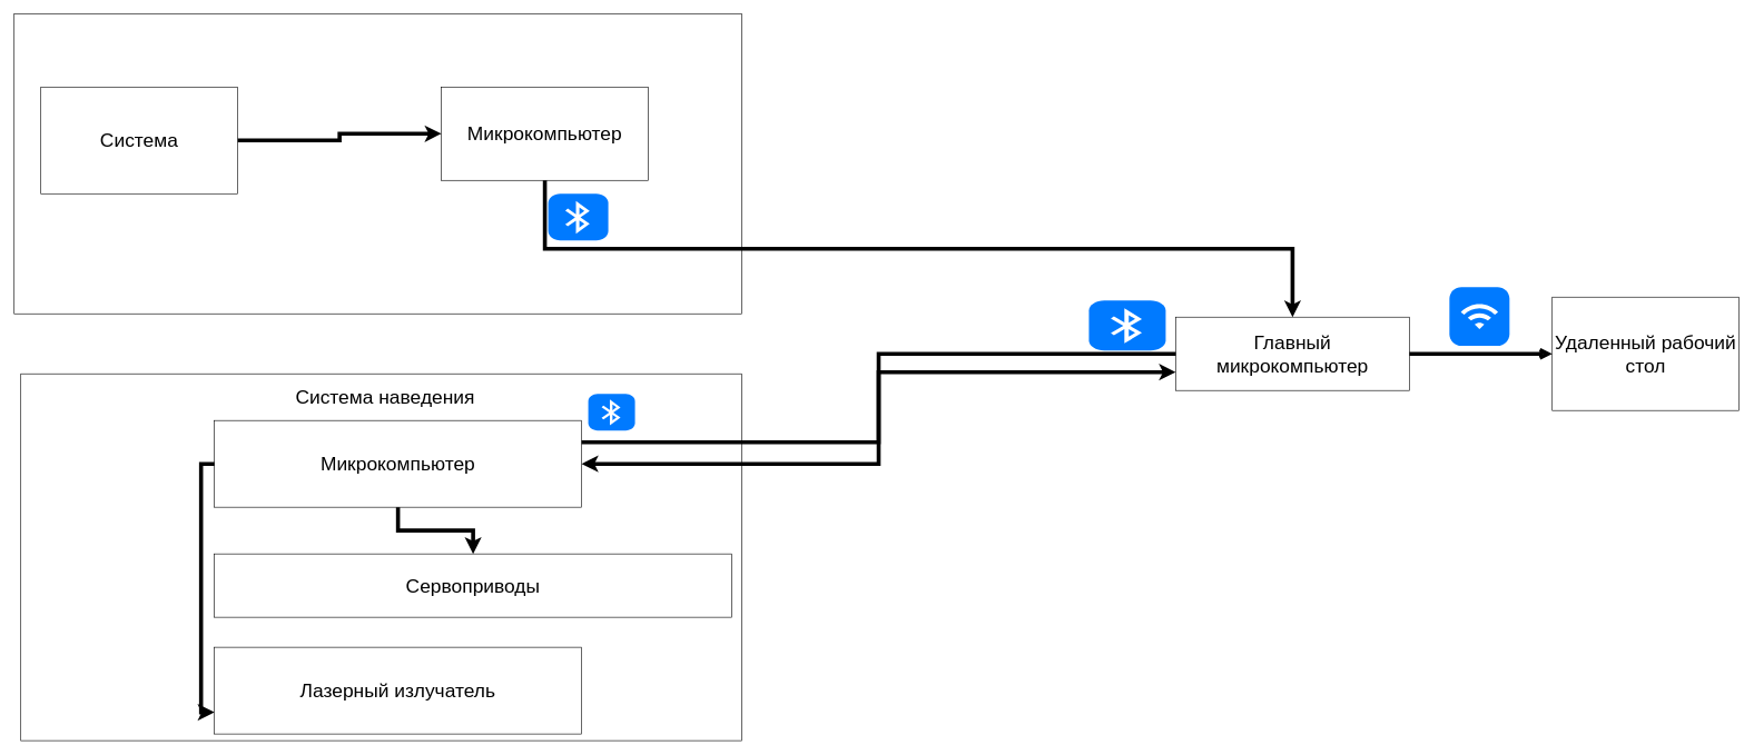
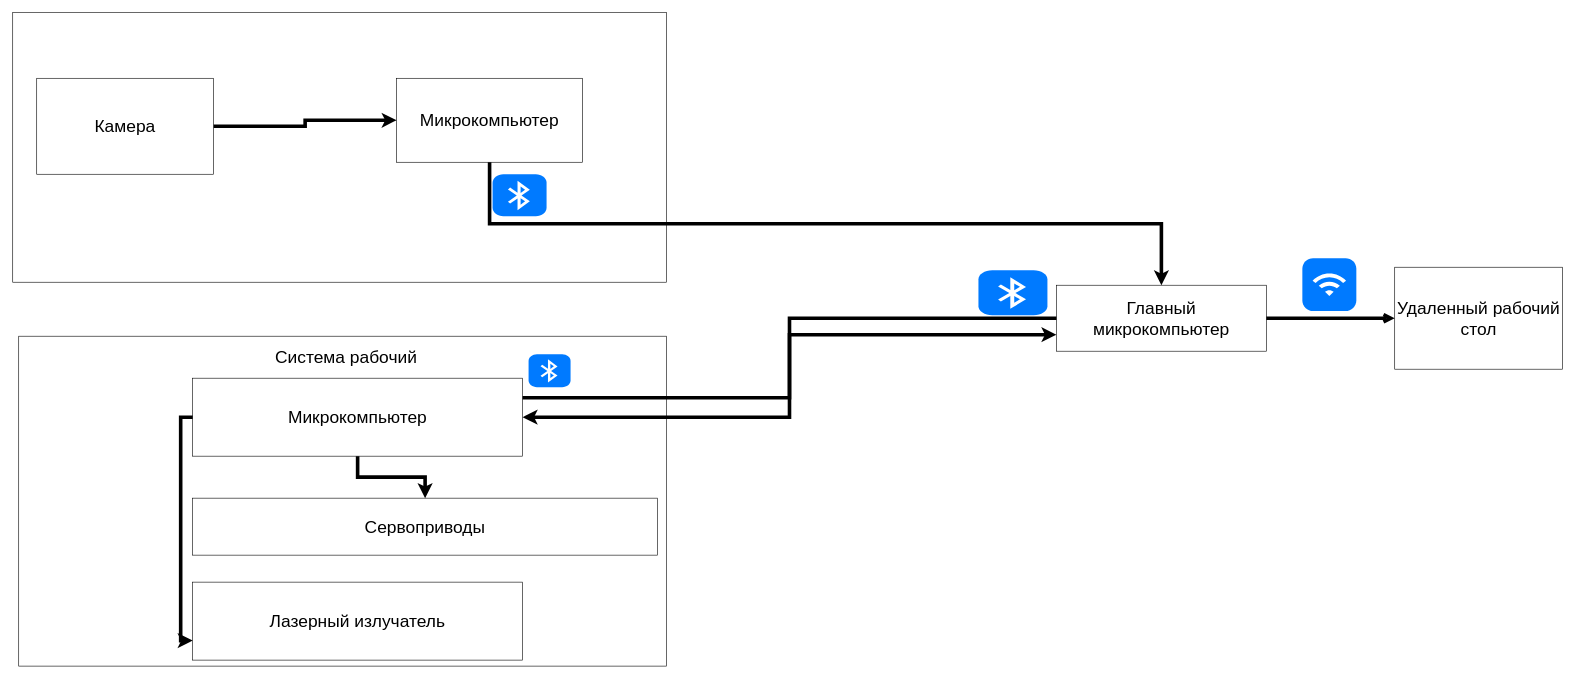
  <mxCell id="0" />
  <mxCell id="1" parent="0" />
  <mxCell id="2" value="" style="rounded=0;whiteSpace=wrap;html=1;fillColor=none;" vertex="1" parent="1"><mxGeometry x="30" y="560" width="1080" height="550" as="geometry" /></mxCell>
- <mxCell id="3" value="&lt;font style=&quot;font-size: 29px&quot;&gt;Система наведения&amp;nbsp;&lt;/font&gt;" style="text;html=1;strokeColor=none;fillColor=none;align=center;verticalAlign=middle;whiteSpace=wrap;rounded=0;" vertex="1" parent="1"><mxGeometry x="410" y="560" width="340" height="70" as="geometry" /></mxCell>
+ <mxCell id="3" value="&lt;font style=&quot;font-size: 29px&quot;&gt;Система рабочий&amp;nbsp;&lt;/font&gt;" style="text;html=1;strokeColor=none;fillColor=none;align=center;verticalAlign=middle;whiteSpace=wrap;rounded=0;" vertex="1" parent="1"><mxGeometry x="410" y="560" width="340" height="70" as="geometry" /></mxCell>
  <mxCell id="4" value="Сервоприводы" style="rounded=0;whiteSpace=wrap;html=1;fontSize=29;fillColor=none;" vertex="1" parent="1"><mxGeometry x="320" y="830" width="775" height="95" as="geometry" /></mxCell>
  <mxCell id="5" value="Лазерный излучатель" style="rounded=0;whiteSpace=wrap;html=1;fontSize=29;fillColor=none;" vertex="1" parent="1"><mxGeometry x="320" y="970" width="550" height="130" as="geometry" /></mxCell>
  <mxCell id="6" value="" style="rounded=0;whiteSpace=wrap;html=1;fontSize=29;fillColor=none;" vertex="1" parent="1"><mxGeometry x="20" y="20" width="1090" height="450" as="geometry" /></mxCell>
  <mxCell id="7" style="edgeStyle=orthogonalEdgeStyle;rounded=0;orthogonalLoop=1;jettySize=auto;html=1;exitX=1;exitY=0.5;exitDx=0;exitDy=0;fontSize=29;strokeWidth=6;" edge="1" parent="1" source="8" target="10"><mxGeometry relative="1" as="geometry" /></mxCell>
- <mxCell id="8" value="Система" style="rounded=0;whiteSpace=wrap;html=1;fontSize=29;fillColor=none;" vertex="1" parent="1"><mxGeometry x="60" y="130" width="295" height="160" as="geometry" /></mxCell>
+ <mxCell id="8" value="Камера" style="rounded=0;whiteSpace=wrap;html=1;fontSize=29;fillColor=none;" vertex="1" parent="1"><mxGeometry x="60" y="130" width="295" height="160" as="geometry" /></mxCell>
  <mxCell id="9" style="edgeStyle=orthogonalEdgeStyle;rounded=0;orthogonalLoop=1;jettySize=auto;html=1;exitX=0.5;exitY=1;exitDx=0;exitDy=0;fontSize=29;strokeWidth=6;" edge="1" parent="1" source="10" target="13"><mxGeometry relative="1" as="geometry" /></mxCell>
  <mxCell id="10" value="Микрокомпьютер" style="rounded=0;whiteSpace=wrap;html=1;fontSize=29;fillColor=none;" vertex="1" parent="1"><mxGeometry x="660" y="130" width="310" height="140" as="geometry" /></mxCell>
  <mxCell id="11" style="edgeStyle=orthogonalEdgeStyle;rounded=0;orthogonalLoop=1;jettySize=auto;html=1;exitX=1;exitY=0.5;exitDx=0;exitDy=0;fontSize=29;strokeWidth=6;startArrow=none;endArrow=open;" edge="1" parent="1" source="13" target="14"><mxGeometry relative="1" as="geometry"><mxPoint x="2200" y="530" as="sourcePoint" /></mxGeometry></mxCell>
  <mxCell id="12" style="edgeStyle=orthogonalEdgeStyle;rounded=0;orthogonalLoop=1;jettySize=auto;html=1;exitX=0;exitY=0.5;exitDx=0;exitDy=0;entryX=1;entryY=0.5;entryDx=0;entryDy=0;fontSize=29;strokeWidth=6;" edge="1" parent="1" source="13" target="20"><mxGeometry relative="1" as="geometry" /></mxCell>
  <mxCell id="13" value="Главный микрокомпьютер" style="rounded=0;whiteSpace=wrap;html=1;fontSize=29;fillColor=none;" vertex="1" parent="1"><mxGeometry x="1760" y="475" width="350" height="110" as="geometry" /></mxCell>
  <mxCell id="14" value="Удаленный рабочий стол" style="rounded=0;whiteSpace=wrap;html=1;fontSize=29;fillColor=none;" vertex="1" parent="1"><mxGeometry x="2324" y="445" width="280" height="170" as="geometry" /></mxCell>
  <mxCell id="15" value="" style="html=1;strokeWidth=1;shadow=0;dashed=0;shape=mxgraph.ios7.misc.wifi;fillColor=#007AFF;strokeColor=none;buttonText=;strokeColor2=#222222;fontColor=#222222;fontSize=8;verticalLabelPosition=bottom;verticalAlign=top;align=center;sketch=0;" vertex="1" parent="1"><mxGeometry x="2170" y="430" width="90" height="88" as="geometry" /></mxCell>
  <mxCell id="16" value="" style="html=1;strokeWidth=1;shadow=0;dashed=0;shape=mxgraph.ios7.misc.bluetooth;fillColor=#007AFF;strokeColor=none;buttonText=;strokeColor2=#222222;fontColor=#222222;fontSize=8;verticalLabelPosition=bottom;verticalAlign=top;align=center;sketch=0;" vertex="1" parent="1"><mxGeometry x="820" y="290" width="90" height="70" as="geometry" /></mxCell>
  <mxCell id="17" style="edgeStyle=orthogonalEdgeStyle;rounded=0;orthogonalLoop=1;jettySize=auto;html=1;exitX=0.5;exitY=1;exitDx=0;exitDy=0;entryX=0.5;entryY=0;entryDx=0;entryDy=0;fontSize=29;strokeWidth=6;" edge="1" parent="1" source="20" target="4"><mxGeometry relative="1" as="geometry" /></mxCell>
  <mxCell id="18" style="edgeStyle=orthogonalEdgeStyle;rounded=0;orthogonalLoop=1;jettySize=auto;html=1;exitX=0;exitY=0.5;exitDx=0;exitDy=0;entryX=0;entryY=0.75;entryDx=0;entryDy=0;fontSize=29;strokeWidth=6;" edge="1" parent="1" source="20" target="5"><mxGeometry relative="1" as="geometry" /></mxCell>
  <mxCell id="19" style="edgeStyle=orthogonalEdgeStyle;rounded=0;orthogonalLoop=1;jettySize=auto;html=1;exitX=1;exitY=0.25;exitDx=0;exitDy=0;entryX=0;entryY=0.75;entryDx=0;entryDy=0;fontSize=29;strokeWidth=6;" edge="1" parent="1" source="20" target="13"><mxGeometry relative="1" as="geometry" /></mxCell>
  <mxCell id="20" value="Микрокомпьютер" style="rounded=0;whiteSpace=wrap;html=1;fontSize=29;fillColor=none;" vertex="1" parent="1"><mxGeometry x="320" y="630" width="550" height="130" as="geometry" /></mxCell>
  <mxCell id="21" value="" style="html=1;strokeWidth=1;shadow=0;dashed=0;shape=mxgraph.ios7.misc.bluetooth;fillColor=#007AFF;strokeColor=none;buttonText=;strokeColor2=#222222;fontColor=#222222;fontSize=8;verticalLabelPosition=bottom;verticalAlign=top;align=center;sketch=0;" vertex="1" parent="1"><mxGeometry x="1630" y="450" width="115" height="75" as="geometry" /></mxCell>
  <mxCell id="22" value="" style="html=1;strokeWidth=1;shadow=0;dashed=0;shape=mxgraph.ios7.misc.bluetooth;fillColor=#007AFF;strokeColor=none;buttonText=;strokeColor2=#222222;fontColor=#222222;fontSize=8;verticalLabelPosition=bottom;verticalAlign=top;align=center;sketch=0;" vertex="1" parent="1"><mxGeometry x="880" y="590" width="70" height="55" as="geometry" /></mxCell>
